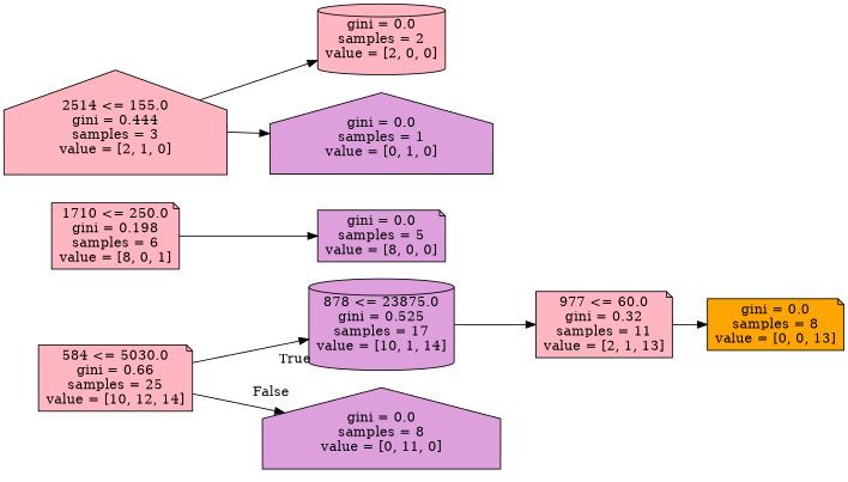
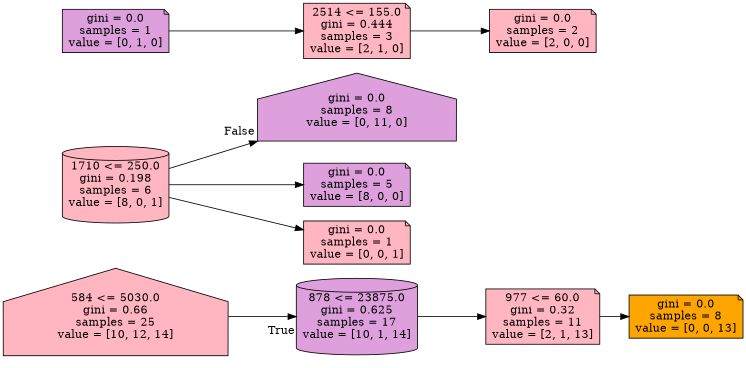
  digraph {
    rankdir=LR
    node [color=black fillcolor=lightpink shape=note style=filled]
-   n1 [label="584 <= 5030.0\ngini = 0.66\nsamples = 25\nvalue = [10, 12, 14]"]
-   n2 [fillcolor=plum label="878 <= 23875.0\ngini = 0.525\nsamples = 17\nvalue = [10, 1, 14]" shape=cylinder]
+   n1 [label="584 <= 5030.0\ngini = 0.66\nsamples = 25\nvalue = [10, 12, 14]" shape=house]
+   n2 [fillcolor=plum label="878 <= 23875.0\ngini = 0.625\nsamples = 17\nvalue = [10, 1, 14]" shape=cylinder]
    n3 [fillcolor=plum label="gini = 0.0\nsamples = 8\nvalue = [0, 11, 0]" shape=house]
    n4 [label="977 <= 60.0\ngini = 0.32\nsamples = 11\nvalue = [2, 1, 13]"]
    n5 [fillcolor=orange label="gini = 0.0\nsamples = 8\nvalue = [0, 0, 13]"]
-   n6 [label="1710 <= 250.0\ngini = 0.198\nsamples = 6\nvalue = [8, 0, 1]"]
+   n6 [label="1710 <= 250.0\ngini = 0.198\nsamples = 6\nvalue = [8, 0, 1]" shape=cylinder]
    n7 [fillcolor=plum label="gini = 0.0\nsamples = 5\nvalue = [8, 0, 0]"]
-   n9 [label="2514 <= 155.0\ngini = 0.444\nsamples = 3\nvalue = [2, 1, 0]" shape=house]
-   n10 [label="gini = 0.0\nsamples = 2\nvalue = [2, 0, 0]" shape=cylinder]
-   n11 [fillcolor=plum label="gini = 0.0\nsamples = 1\nvalue = [0, 1, 0]" shape=house]
+   n8 [label="gini = 0.0\nsamples = 1\nvalue = [0, 0, 1]"]
+   n9 [label="2514 <= 155.0\ngini = 0.444\nsamples = 3\nvalue = [2, 1, 0]"]
+   n10 [label="gini = 0.0\nsamples = 2\nvalue = [2, 0, 0]"]
+   n11 [fillcolor=plum label="gini = 0.0\nsamples = 1\nvalue = [0, 1, 0]"]
    n1 -> n2 [headlabel=True labelangle=45 labeldistance=2.5]
-   n1 -> n3 [headlabel=False labelangle=-45 labeldistance=2.5]
+   n6 -> n3 [headlabel=False labelangle=-45 labeldistance=2.5]
    n2 -> n4
    n4 -> n5
    n6 -> n7
+   n6 -> n8
    n9 -> n10
-   n9 -> n11
+   n11 -> n9
  }
